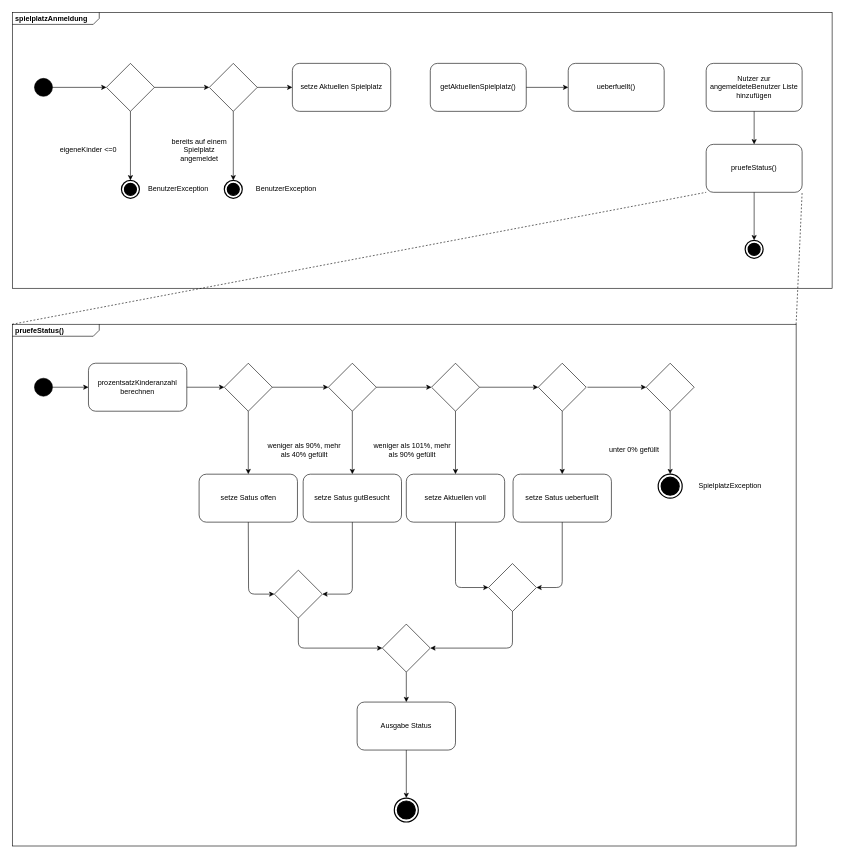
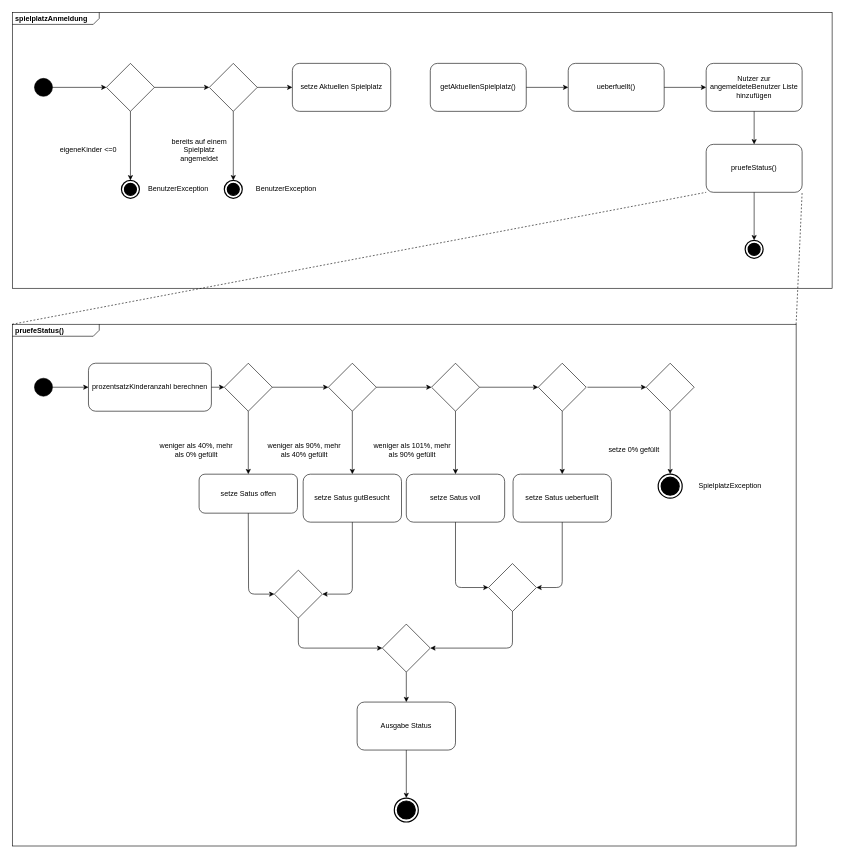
  <mxCell id="0" />
  <mxCell id="1" parent="0" />
  <mxCell id="2" value="&lt;p style=&quot;margin: 0px ; margin-top: 4px ; margin-left: 5px ; text-align: left&quot;&gt;&lt;b&gt;spielplatzAnmeldung&lt;/b&gt;&lt;/p&gt;" style="html=1;shape=mxgraph.sysml.package;overflow=fill;labelX=145.65;align=left;spacingLeft=5;verticalAlign=top;spacingTop=-3;" parent="1" vertex="1"><mxGeometry x="20" y="20" width="1367" height="460" as="geometry" /></mxCell>
  <mxCell id="3" value="" style="shape=ellipse;html=1;fillColor=#000000;fontSize=18;fontColor=#ffffff;" parent="1" vertex="1"><mxGeometry x="57" y="130" width="30" height="30" as="geometry" /></mxCell>
  <mxCell id="4" value="" style="rhombus;whiteSpace=wrap;html=1;" parent="1" vertex="1"><mxGeometry x="177" y="105" width="80" height="80" as="geometry" /></mxCell>
  <mxCell id="5" value="" style="endArrow=classic;html=1;exitX=1;exitY=0.5;exitDx=0;exitDy=0;entryX=0;entryY=0.5;entryDx=0;entryDy=0;" parent="1" source="3" target="4" edge="1"><mxGeometry width="50" height="50" relative="1" as="geometry"><mxPoint x="357" y="250" as="sourcePoint" /><mxPoint x="407" y="200" as="targetPoint" /></mxGeometry></mxCell>
  <mxCell id="6" value="" style="html=1;shape=mxgraph.sysml.actFinal;strokeWidth=2;verticalLabelPosition=bottom;verticalAlignment=top;" parent="1" vertex="1"><mxGeometry x="202" y="300" width="30" height="30" as="geometry" /></mxCell>
  <mxCell id="7" value="" style="endArrow=classic;html=1;exitX=0.5;exitY=1;exitDx=0;exitDy=0;entryX=0.5;entryY=0;entryDx=0;entryDy=0;entryPerimeter=0;" parent="1" source="4" target="6" edge="1"><mxGeometry width="50" height="50" relative="1" as="geometry"><mxPoint x="357" y="250" as="sourcePoint" /><mxPoint x="407" y="200" as="targetPoint" /></mxGeometry></mxCell>
  <mxCell id="8" value="setze Aktuellen Spielplatz" style="shape=rect;html=1;rounded=1;whiteSpace=wrap;align=center;" parent="1" vertex="1"><mxGeometry x="487" y="105" width="164" height="80" as="geometry" /></mxCell>
  <mxCell id="9" value="eigeneKinder &amp;lt;=0" style="text;html=1;strokeColor=none;fillColor=none;align=center;verticalAlign=middle;whiteSpace=wrap;rounded=0;" parent="1" vertex="1"><mxGeometry x="87" y="240" width="120" height="20" as="geometry" /></mxCell>
  <mxCell id="10" value="BenutzerException" style="text;html=1;strokeColor=none;fillColor=none;align=center;verticalAlign=middle;whiteSpace=wrap;rounded=0;" parent="1" vertex="1"><mxGeometry x="237" y="305" width="120" height="20" as="geometry" /></mxCell>
  <mxCell id="11" value="" style="rhombus;whiteSpace=wrap;html=1;" parent="1" vertex="1"><mxGeometry x="348.5" y="105" width="80" height="80" as="geometry" /></mxCell>
  <mxCell id="12" value="" style="endArrow=classic;html=1;exitX=1;exitY=0.5;exitDx=0;exitDy=0;entryX=0;entryY=0.5;entryDx=0;entryDy=0;" parent="1" source="4" target="11" edge="1"><mxGeometry width="50" height="50" relative="1" as="geometry"><mxPoint x="357" y="250" as="sourcePoint" /><mxPoint x="407" y="200" as="targetPoint" /></mxGeometry></mxCell>
  <mxCell id="13" value="" style="endArrow=classic;html=1;entryX=0;entryY=0.5;entryDx=0;entryDy=0;exitX=1;exitY=0.5;exitDx=0;exitDy=0;" parent="1" source="11" target="8" edge="1"><mxGeometry width="50" height="50" relative="1" as="geometry"><mxPoint x="357" y="250" as="sourcePoint" /><mxPoint x="407" y="200" as="targetPoint" /></mxGeometry></mxCell>
  <mxCell id="14" value="" style="html=1;shape=mxgraph.sysml.actFinal;strokeWidth=2;verticalLabelPosition=bottom;verticalAlignment=top;" parent="1" vertex="1"><mxGeometry x="373.5" y="300" width="30" height="30" as="geometry" /></mxCell>
  <mxCell id="15" value="" style="endArrow=classic;html=1;exitX=0.5;exitY=1;exitDx=0;exitDy=0;entryX=0.5;entryY=0;entryDx=0;entryDy=0;entryPerimeter=0;" parent="1" target="14" edge="1"><mxGeometry width="50" height="50" relative="1" as="geometry"><mxPoint x="388.5" y="185" as="sourcePoint" /><mxPoint x="578.5" y="200" as="targetPoint" /></mxGeometry></mxCell>
  <mxCell id="16" value="BenutzerException" style="text;html=1;strokeColor=none;fillColor=none;align=center;verticalAlign=middle;whiteSpace=wrap;rounded=0;" parent="1" vertex="1"><mxGeometry x="417" y="305" width="120" height="20" as="geometry" /></mxCell>
  <mxCell id="17" value="bereits auf einem Spielplatz angemeldet" style="text;html=1;strokeColor=none;fillColor=none;align=center;verticalAlign=middle;whiteSpace=wrap;rounded=0;" parent="1" vertex="1"><mxGeometry x="277" y="240" width="110" height="20" as="geometry" /></mxCell>
  <mxCell id="18" value="getAktuellenSpielplatz()" style="shape=rect;html=1;rounded=1;whiteSpace=wrap;align=center;" parent="1" vertex="1"><mxGeometry x="717" y="105" width="160" height="80" as="geometry" /></mxCell>
  <mxCell id="19" value="ueberfuellt()" style="shape=rect;html=1;rounded=1;whiteSpace=wrap;align=center;" parent="1" vertex="1"><mxGeometry x="947" y="105" width="160" height="80" as="geometry" /></mxCell>
  <mxCell id="20" value="" style="endArrow=classic;html=1;entryX=0;entryY=0.5;entryDx=0;entryDy=0;exitX=1;exitY=0.5;exitDx=0;exitDy=0;" parent="1" source="18" target="19" edge="1"><mxGeometry width="50" height="50" relative="1" as="geometry"><mxPoint x="661" y="155" as="sourcePoint" /><mxPoint x="727" y="155" as="targetPoint" /></mxGeometry></mxCell>
  <mxCell id="21" value="Nutzer zur angemeldeteBenutzer Liste hinzufügen" style="shape=rect;html=1;rounded=1;whiteSpace=wrap;align=center;" parent="1" vertex="1"><mxGeometry x="1177" y="105" width="160" height="80" as="geometry" /></mxCell>
+ <mxCell id="22" value="" style="endArrow=classic;html=1;entryX=0;entryY=0.5;entryDx=0;entryDy=0;exitX=1;exitY=0.5;exitDx=0;exitDy=0;" parent="1" source="19" target="21" edge="1"><mxGeometry width="50" height="50" relative="1" as="geometry"><mxPoint x="1127" y="145" as="sourcePoint" /><mxPoint x="957" y="155" as="targetPoint" /></mxGeometry></mxCell>
  <mxCell id="23" value="pruefeStatus()" style="shape=rect;html=1;rounded=1;whiteSpace=wrap;align=center;" parent="1" vertex="1"><mxGeometry x="1177" y="240" width="160" height="80" as="geometry" /></mxCell>
  <mxCell id="24" value="" style="endArrow=classic;html=1;entryX=0.5;entryY=0;entryDx=0;entryDy=0;exitX=0.5;exitY=1;exitDx=0;exitDy=0;" edge="1" parent="1" source="21" target="23"><mxGeometry width="50" height="50" relative="1" as="geometry"><mxPoint x="1117" y="155" as="sourcePoint" /><mxPoint x="1187" y="155" as="targetPoint" /></mxGeometry></mxCell>
  <mxCell id="25" value="" style="html=1;shape=mxgraph.sysml.actFinal;strokeWidth=2;verticalLabelPosition=bottom;verticalAlignment=top;" vertex="1" parent="1"><mxGeometry x="1242" y="400" width="30" height="30" as="geometry" /></mxCell>
  <mxCell id="26" value="" style="endArrow=classic;html=1;entryX=0.5;entryY=0;entryDx=0;entryDy=0;exitX=0.5;exitY=1;exitDx=0;exitDy=0;entryPerimeter=0;" edge="1" parent="1" source="23" target="25"><mxGeometry width="50" height="50" relative="1" as="geometry"><mxPoint x="1267" y="195" as="sourcePoint" /><mxPoint x="1267" y="250" as="targetPoint" /></mxGeometry></mxCell>
  <mxCell id="27" value="&lt;p style=&quot;margin: 0px ; margin-top: 4px ; margin-left: 5px ; text-align: left&quot;&gt;&lt;b&gt;pruefeStatus()&lt;/b&gt;&lt;/p&gt;" style="html=1;shape=mxgraph.sysml.package;overflow=fill;labelX=145.65;align=left;spacingLeft=5;verticalAlign=top;spacingTop=-3;" vertex="1" parent="1"><mxGeometry x="20" y="540" width="1307" height="870" as="geometry" /></mxCell>
  <mxCell id="28" value="" style="endArrow=none;dashed=1;html=1;entryX=0;entryY=1;entryDx=0;entryDy=0;exitX=0;exitY=0;exitDx=0;exitDy=0;exitPerimeter=0;" edge="1" parent="1" source="27" target="23"><mxGeometry width="50" height="50" relative="1" as="geometry"><mxPoint x="907" y="710" as="sourcePoint" /><mxPoint x="957" y="660" as="targetPoint" /></mxGeometry></mxCell>
  <mxCell id="29" value="" style="endArrow=none;dashed=1;html=1;exitX=1;exitY=0;exitDx=0;exitDy=0;exitPerimeter=0;entryX=1;entryY=1;entryDx=0;entryDy=0;" edge="1" parent="1" source="27" target="23"><mxGeometry width="50" height="50" relative="1" as="geometry"><mxPoint x="907" y="710" as="sourcePoint" /><mxPoint x="957" y="660" as="targetPoint" /></mxGeometry></mxCell>
  <mxCell id="30" value="" style="shape=ellipse;html=1;fillColor=#000000;fontSize=18;fontColor=#ffffff;" vertex="1" parent="1"><mxGeometry x="57" y="630" width="30" height="30" as="geometry" /></mxCell>
- <mxCell id="31" value="prozentsatzKinderanzahl berechnen" style="shape=rect;html=1;rounded=1;whiteSpace=wrap;align=center;" vertex="1" parent="1"><mxGeometry x="147" y="605" width="164" height="80" as="geometry" /></mxCell>
+ <mxCell id="31" value="prozentsatzKinderanzahl berechnen" style="shape=rect;html=1;rounded=1;whiteSpace=wrap;align=center;" vertex="1" parent="1"><mxGeometry x="147" y="605" width="205" height="80" as="geometry" /></mxCell>
  <mxCell id="32" value="" style="endArrow=classic;html=1;exitX=1;exitY=0.5;exitDx=0;exitDy=0;entryX=0;entryY=0.5;entryDx=0;entryDy=0;" edge="1" parent="1" source="30" target="31"><mxGeometry width="50" height="50" relative="1" as="geometry"><mxPoint x="327" y="540" as="sourcePoint" /><mxPoint x="377" y="490" as="targetPoint" /></mxGeometry></mxCell>
  <mxCell id="33" value="" style="rhombus;whiteSpace=wrap;html=1;" vertex="1" parent="1"><mxGeometry x="373.5" y="605" width="80" height="80" as="geometry" /></mxCell>
  <mxCell id="34" value="" style="endArrow=classic;html=1;exitX=1;exitY=0.5;exitDx=0;exitDy=0;entryX=0;entryY=0.5;entryDx=0;entryDy=0;" edge="1" parent="1" source="31" target="33"><mxGeometry width="50" height="50" relative="1" as="geometry"><mxPoint x="467" y="540" as="sourcePoint" /><mxPoint x="517" y="490" as="targetPoint" /></mxGeometry></mxCell>
- <mxCell id="35" value="setze Satus offen" style="shape=rect;html=1;rounded=1;whiteSpace=wrap;align=center;" vertex="1" parent="1"><mxGeometry x="331.5" y="790" width="164" height="80" as="geometry" /></mxCell>
+ <mxCell id="35" value="setze Satus offen" style="shape=rect;html=1;rounded=1;whiteSpace=wrap;align=center;" vertex="1" parent="1"><mxGeometry x="331.5" y="790" width="164" height="65" as="geometry" /></mxCell>
  <mxCell id="36" value="" style="endArrow=classic;html=1;exitX=0.5;exitY=1;exitDx=0;exitDy=0;entryX=0.5;entryY=0;entryDx=0;entryDy=0;" edge="1" parent="1" source="33" target="35"><mxGeometry width="50" height="50" relative="1" as="geometry"><mxPoint x="507" y="780" as="sourcePoint" /><mxPoint x="557" y="730" as="targetPoint" /></mxGeometry></mxCell>
+ <mxCell id="37" value="weniger als 40%, mehr als 0% gefüllt" style="text;html=1;strokeColor=none;fillColor=none;align=center;verticalAlign=middle;whiteSpace=wrap;rounded=0;" vertex="1" parent="1"><mxGeometry x="257" y="740" width="140" height="20" as="geometry" /></mxCell>
  <mxCell id="38" value="" style="rhombus;whiteSpace=wrap;html=1;" vertex="1" parent="1"><mxGeometry x="547" y="605" width="80" height="80" as="geometry" /></mxCell>
  <mxCell id="39" value="" style="endArrow=classic;html=1;exitX=1;exitY=0.5;exitDx=0;exitDy=0;entryX=0;entryY=0.5;entryDx=0;entryDy=0;" edge="1" parent="1" source="33" target="38"><mxGeometry width="50" height="50" relative="1" as="geometry"><mxPoint x="321" y="655" as="sourcePoint" /><mxPoint x="383.5" y="655" as="targetPoint" /></mxGeometry></mxCell>
  <mxCell id="40" value="setze Satus gutBesucht" style="shape=rect;html=1;rounded=1;whiteSpace=wrap;align=center;" vertex="1" parent="1"><mxGeometry x="505" y="790" width="164" height="80" as="geometry" /></mxCell>
  <mxCell id="41" value="" style="endArrow=classic;html=1;exitX=0.5;exitY=1;exitDx=0;exitDy=0;entryX=0.5;entryY=0;entryDx=0;entryDy=0;" edge="1" parent="1" source="38" target="40"><mxGeometry width="50" height="50" relative="1" as="geometry"><mxPoint x="423.5" y="695" as="sourcePoint" /><mxPoint x="423.5" y="800" as="targetPoint" /><Array as="points" /></mxGeometry></mxCell>
  <mxCell id="42" value="weniger als 90%, mehr als 40% gefüllt" style="text;html=1;strokeColor=none;fillColor=none;align=center;verticalAlign=middle;whiteSpace=wrap;rounded=0;" vertex="1" parent="1"><mxGeometry x="437" y="740" width="140" height="20" as="geometry" /></mxCell>
  <mxCell id="43" value="" style="rhombus;whiteSpace=wrap;html=1;" vertex="1" parent="1"><mxGeometry x="719" y="605" width="80" height="80" as="geometry" /></mxCell>
  <mxCell id="44" value="" style="endArrow=classic;html=1;exitX=1;exitY=0.5;exitDx=0;exitDy=0;entryX=0;entryY=0.5;entryDx=0;entryDy=0;" edge="1" parent="1" source="38" target="43"><mxGeometry width="50" height="50" relative="1" as="geometry"><mxPoint x="463.5" y="655" as="sourcePoint" /><mxPoint x="557" y="655" as="targetPoint" /></mxGeometry></mxCell>
- <mxCell id="45" value="setze Aktuellen voll" style="shape=rect;html=1;rounded=1;whiteSpace=wrap;align=center;" vertex="1" parent="1"><mxGeometry x="677" y="790" width="164" height="80" as="geometry" /></mxCell>
+ <mxCell id="45" value="setze Satus voll" style="shape=rect;html=1;rounded=1;whiteSpace=wrap;align=center;" vertex="1" parent="1"><mxGeometry x="677" y="790" width="164" height="80" as="geometry" /></mxCell>
  <mxCell id="46" value="" style="endArrow=classic;html=1;entryX=0.5;entryY=0;entryDx=0;entryDy=0;exitX=0.5;exitY=1;exitDx=0;exitDy=0;" edge="1" parent="1" source="43" target="45"><mxGeometry width="50" height="50" relative="1" as="geometry"><mxPoint x="657" y="780" as="sourcePoint" /><mxPoint x="707" y="730" as="targetPoint" /></mxGeometry></mxCell>
  <mxCell id="47" value="weniger als 101%, mehr als 90% gefüllt" style="text;html=1;strokeColor=none;fillColor=none;align=center;verticalAlign=middle;whiteSpace=wrap;rounded=0;" vertex="1" parent="1"><mxGeometry x="617" y="740" width="140" height="20" as="geometry" /></mxCell>
  <mxCell id="48" value="" style="rhombus;whiteSpace=wrap;html=1;" vertex="1" parent="1"><mxGeometry x="897" y="605" width="80" height="80" as="geometry" /></mxCell>
  <mxCell id="49" value="setze Satus ueberfuellt" style="shape=rect;html=1;rounded=1;whiteSpace=wrap;align=center;" vertex="1" parent="1"><mxGeometry x="855" y="790" width="164" height="80" as="geometry" /></mxCell>
  <mxCell id="50" value="" style="endArrow=classic;html=1;entryX=0;entryY=0.5;entryDx=0;entryDy=0;exitX=1;exitY=0.5;exitDx=0;exitDy=0;" edge="1" parent="1" source="43" target="48"><mxGeometry width="50" height="50" relative="1" as="geometry"><mxPoint x="817" y="780" as="sourcePoint" /><mxPoint x="867" y="730" as="targetPoint" /></mxGeometry></mxCell>
  <mxCell id="51" value="" style="endArrow=classic;html=1;entryX=0.5;entryY=0;entryDx=0;entryDy=0;exitX=0.5;exitY=1;exitDx=0;exitDy=0;" edge="1" parent="1" source="48" target="49"><mxGeometry width="50" height="50" relative="1" as="geometry"><mxPoint x="817" y="780" as="sourcePoint" /><mxPoint x="867" y="730" as="targetPoint" /></mxGeometry></mxCell>
  <mxCell id="52" value="" style="rhombus;whiteSpace=wrap;html=1;" vertex="1" parent="1"><mxGeometry x="1077" y="605" width="80" height="80" as="geometry" /></mxCell>
  <mxCell id="53" value="" style="endArrow=classic;html=1;entryX=0;entryY=0.5;entryDx=0;entryDy=0;exitX=1;exitY=0.5;exitDx=0;exitDy=0;" edge="1" parent="1" target="52"><mxGeometry width="50" height="50" relative="1" as="geometry"><mxPoint x="979" y="645" as="sourcePoint" /><mxPoint x="1047" y="730" as="targetPoint" /></mxGeometry></mxCell>
  <mxCell id="54" value="" style="endArrow=classic;html=1;entryX=0.5;entryY=0;entryDx=0;entryDy=0;exitX=0.5;exitY=1;exitDx=0;exitDy=0;" edge="1" parent="1" source="52"><mxGeometry width="50" height="50" relative="1" as="geometry"><mxPoint x="997" y="780" as="sourcePoint" /><mxPoint x="1117" y="790" as="targetPoint" /></mxGeometry></mxCell>
- <mxCell id="55" value="unter 0% gefüllt" style="text;html=1;strokeColor=none;fillColor=none;align=center;verticalAlign=middle;whiteSpace=wrap;rounded=0;" vertex="1" parent="1"><mxGeometry x="987" y="740" width="140" height="20" as="geometry" /></mxCell>
+ <mxCell id="55" value="setze 0% gefüllt" style="text;html=1;strokeColor=none;fillColor=none;align=center;verticalAlign=middle;whiteSpace=wrap;rounded=0;" vertex="1" parent="1"><mxGeometry x="987" y="740" width="140" height="20" as="geometry" /></mxCell>
  <mxCell id="56" value="" style="html=1;shape=mxgraph.sysml.actFinal;strokeWidth=2;verticalLabelPosition=bottom;verticalAlignment=top;" vertex="1" parent="1"><mxGeometry x="1097" y="790" width="40" height="40" as="geometry" /></mxCell>
  <mxCell id="57" value="SpielplatzException" style="text;html=1;strokeColor=none;fillColor=none;align=center;verticalAlign=middle;whiteSpace=wrap;rounded=0;" vertex="1" parent="1"><mxGeometry x="1147" y="800" width="140" height="20" as="geometry" /></mxCell>
  <mxCell id="58" value="" style="endArrow=classic;html=1;entryX=0;entryY=0.5;entryDx=0;entryDy=0;exitX=0.5;exitY=1;exitDx=0;exitDy=0;" edge="1" parent="1" source="35" target="60"><mxGeometry width="50" height="50" relative="1" as="geometry"><mxPoint x="627" y="920" as="sourcePoint" /><mxPoint x="505" y="990" as="targetPoint" /><Array as="points"><mxPoint x="414" y="990" /></Array></mxGeometry></mxCell>
  <mxCell id="59" value="" style="endArrow=classic;html=1;entryX=1;entryY=0.5;entryDx=0;entryDy=0;exitX=0.5;exitY=1;exitDx=0;exitDy=0;" edge="1" parent="1" source="40" target="60"><mxGeometry width="50" height="50" relative="1" as="geometry"><mxPoint x="627" y="920" as="sourcePoint" /><mxPoint x="587" y="950" as="targetPoint" /><Array as="points"><mxPoint x="587" y="990" /></Array></mxGeometry></mxCell>
  <mxCell id="60" value="" style="rhombus;whiteSpace=wrap;html=1;" vertex="1" parent="1"><mxGeometry x="457" y="950" width="80" height="80" as="geometry" /></mxCell>
  <mxCell id="61" value="" style="rhombus;whiteSpace=wrap;html=1;" vertex="1" parent="1"><mxGeometry x="814" y="939" width="80" height="80" as="geometry" /></mxCell>
  <mxCell id="62" value="" style="endArrow=classic;html=1;entryX=0;entryY=0.5;entryDx=0;entryDy=0;exitX=0.5;exitY=1;exitDx=0;exitDy=0;" edge="1" parent="1" source="45" target="61"><mxGeometry width="50" height="50" relative="1" as="geometry"><mxPoint x="597" y="920" as="sourcePoint" /><mxPoint x="647" y="870" as="targetPoint" /><Array as="points"><mxPoint x="759" y="979" /></Array></mxGeometry></mxCell>
  <mxCell id="63" value="" style="endArrow=classic;html=1;entryX=1;entryY=0.5;entryDx=0;entryDy=0;exitX=0.5;exitY=1;exitDx=0;exitDy=0;" edge="1" parent="1" source="49" target="61"><mxGeometry width="50" height="50" relative="1" as="geometry"><mxPoint x="597" y="920" as="sourcePoint" /><mxPoint x="647" y="870" as="targetPoint" /><Array as="points"><mxPoint x="937" y="979" /></Array></mxGeometry></mxCell>
  <mxCell id="64" value="Ausgabe Status" style="shape=rect;html=1;rounded=1;whiteSpace=wrap;align=center;" vertex="1" parent="1"><mxGeometry x="595" y="1170" width="164" height="80" as="geometry" /></mxCell>
  <mxCell id="65" value="" style="rhombus;whiteSpace=wrap;html=1;" vertex="1" parent="1"><mxGeometry x="637" y="1040" width="80" height="80" as="geometry" /></mxCell>
  <mxCell id="66" value="" style="endArrow=classic;html=1;entryX=0;entryY=0.5;entryDx=0;entryDy=0;exitX=0.5;exitY=1;exitDx=0;exitDy=0;" edge="1" parent="1" source="60" target="65"><mxGeometry width="50" height="50" relative="1" as="geometry"><mxPoint x="627" y="920" as="sourcePoint" /><mxPoint x="677" y="870" as="targetPoint" /><Array as="points"><mxPoint x="497" y="1080" /></Array></mxGeometry></mxCell>
  <mxCell id="67" value="" style="endArrow=classic;html=1;entryX=1;entryY=0.5;entryDx=0;entryDy=0;exitX=0.5;exitY=1;exitDx=0;exitDy=0;" edge="1" parent="1" source="61" target="65"><mxGeometry width="50" height="50" relative="1" as="geometry"><mxPoint x="507" y="1040" as="sourcePoint" /><mxPoint x="647" y="1090" as="targetPoint" /><Array as="points"><mxPoint x="854" y="1080" /></Array></mxGeometry></mxCell>
  <mxCell id="68" value="" style="endArrow=classic;html=1;entryX=0.5;entryY=0;entryDx=0;entryDy=0;exitX=0.5;exitY=1;exitDx=0;exitDy=0;" edge="1" parent="1" source="65" target="64"><mxGeometry width="50" height="50" relative="1" as="geometry"><mxPoint x="627" y="920" as="sourcePoint" /><mxPoint x="677" y="870" as="targetPoint" /></mxGeometry></mxCell>
  <mxCell id="69" value="" style="html=1;shape=mxgraph.sysml.actFinal;strokeWidth=2;verticalLabelPosition=bottom;verticalAlignment=top;" vertex="1" parent="1"><mxGeometry x="657" y="1330" width="40" height="40" as="geometry" /></mxCell>
  <mxCell id="70" value="" style="endArrow=classic;html=1;entryX=0.5;entryY=0;entryDx=0;entryDy=0;entryPerimeter=0;" edge="1" parent="1" target="69"><mxGeometry width="50" height="50" relative="1" as="geometry"><mxPoint x="677" y="1250" as="sourcePoint" /><mxPoint x="687" y="1180" as="targetPoint" /></mxGeometry></mxCell>
